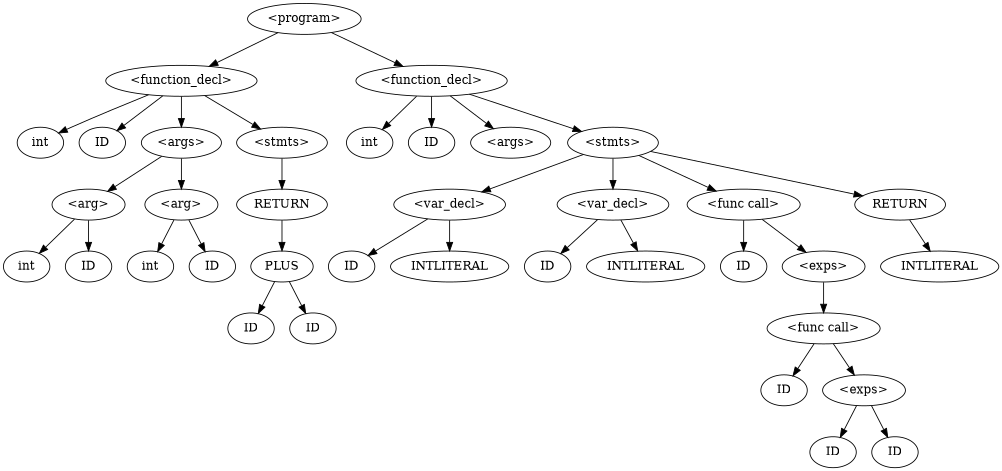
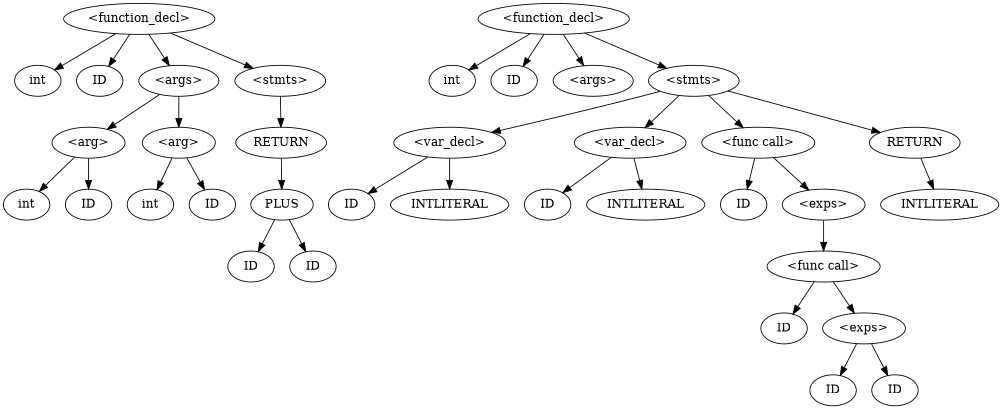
  digraph {
-   n1 [label="<program>"]
    n2 [label="<function_decl>"]
    n3 [label="<function_decl>"]
    n4 [label=int]
    n5 [label=ID lexeme=add]
    n6 [label="<args>"]
    n7 [label="<stmts>"]
    n8 [label="<arg>"]
    n9 [label="<arg>"]
    n10 [label=int]
    n11 [label=ID lexeme=a]
    n12 [label=int]
    n13 [label=ID lexeme=b]
    n14 [label=RETURN]
    n15 [label=PLUS]
    n16 [label=ID lexeme=a]
    n17 [label=ID lexeme=b]
    n18 [label=int]
    n19 [label=ID lexeme=main]
    n20 [label="<args>"]
    n21 [label="<stmts>"]
    n22 [label="<var_decl>"]
    n23 [label="<var_decl>"]
    n24 [label="<func call>"]
    n25 [label=RETURN]
    n26 [label=ID lexeme=x]
    n27 [label=INTLITERAL lexeme=15]
    n28 [label=ID lexeme=y]
    n29 [label=INTLITERAL lexeme=16]
    n30 [label=ID lexeme=print_int]
    n31 [label="<exps>"]
    n32 [label="<func call>"]
    n33 [label=ID lexeme=add]
    n34 [label="<exps>"]
    n35 [label=ID lexeme=x]
    n36 [label=ID lexeme=y]
    n37 [label=INTLITERAL lexeme=0]
-   n1 -> n2
-   n1 -> n3
    n2 -> n4
    n2 -> n5
    n2 -> n6
    n2 -> n7
    n3 -> n18
    n3 -> n19
    n3 -> n20
    n3 -> n21
    n6 -> n8
    n6 -> n9
    n7 -> n14
    n8 -> n10
    n8 -> n11
    n9 -> n12
    n9 -> n13
    n14 -> n15
    n15 -> n16
    n15 -> n17
    n21 -> n22
    n21 -> n23
    n21 -> n24
    n21 -> n25
    n22 -> n26
    n22 -> n27
    n23 -> n28
    n23 -> n29
    n24 -> n30
    n24 -> n31
    n25 -> n37
    n31 -> n32
    n32 -> n33
    n32 -> n34
    n34 -> n35
    n34 -> n36
  }
